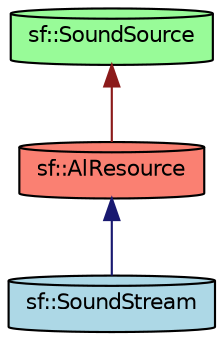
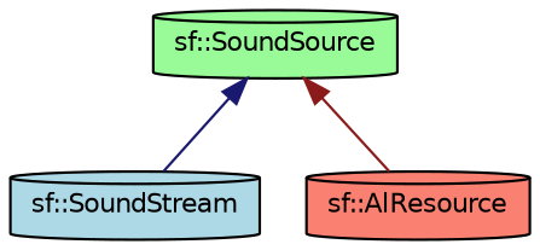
  digraph {
    node [color=black fontname=Helvetica fontsize=10 shape=cylinder style=filled]
    edge [dir=back fontname=Helvetica fontsize=10 labelfontname=Helvetica labelfontsize=10 style=solid]
    n1 [fillcolor=lightblue fontcolor=black height=0.2 label="sf::SoundStream" width=0.4]
    n2 [fillcolor=palegreen height=0.2 label="sf::SoundSource" width=0.4]
    n3 [fillcolor=salmon height=0.2 label="sf::AlResource" width=0.4]
-   n3 -> n1 [color=midnightblue]
+   n2 -> n1 [color=midnightblue]
    n2 -> n3 [color=firebrick4]
  }
